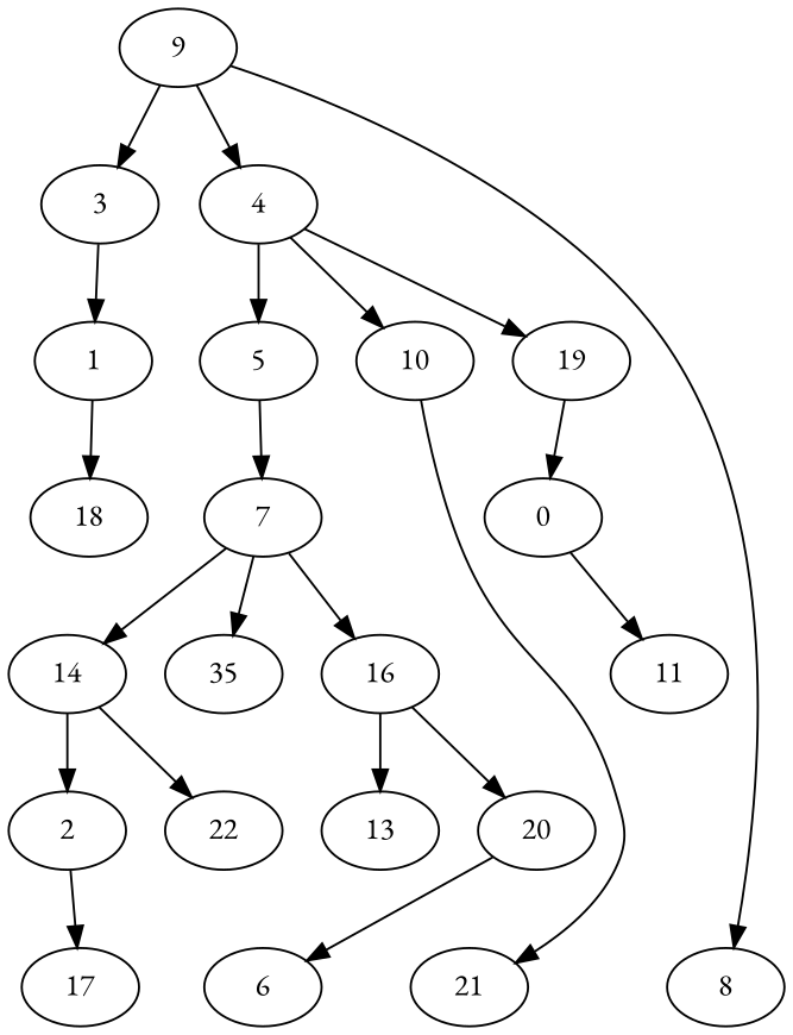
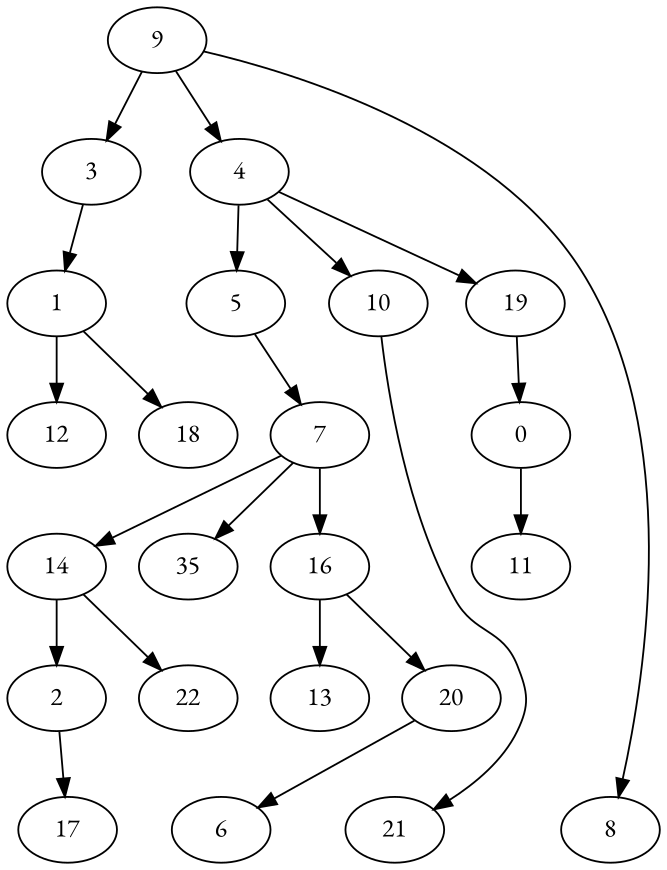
  digraph {
    fontname="EB Garamond"
    node [fontname="EB Garamond"]
    edge [fontname="EB Garamond" weight=0]
    0
    11
    1
+   12
    18
    2
    17
    3
    4
    5
    10
    19
    7
    21
    14
    n16 [label=35]
    16
    22
    13
    20
    6
    9
    8
    0 -> 11
+   1 -> 12 [weight=1]
    1 -> 18
    2 -> 17
    3 -> 1
    4 -> 5
    4 -> 10
    4 -> 19
    5 -> 7
    10 -> 21
    19 -> 0
    7 -> 14
    7 -> n16
    7 -> 16
    14 -> 2
    14 -> 22
    16 -> 13
    16 -> 20
    20 -> 6
    9 -> 3
    9 -> 4
    9 -> 8
  }
